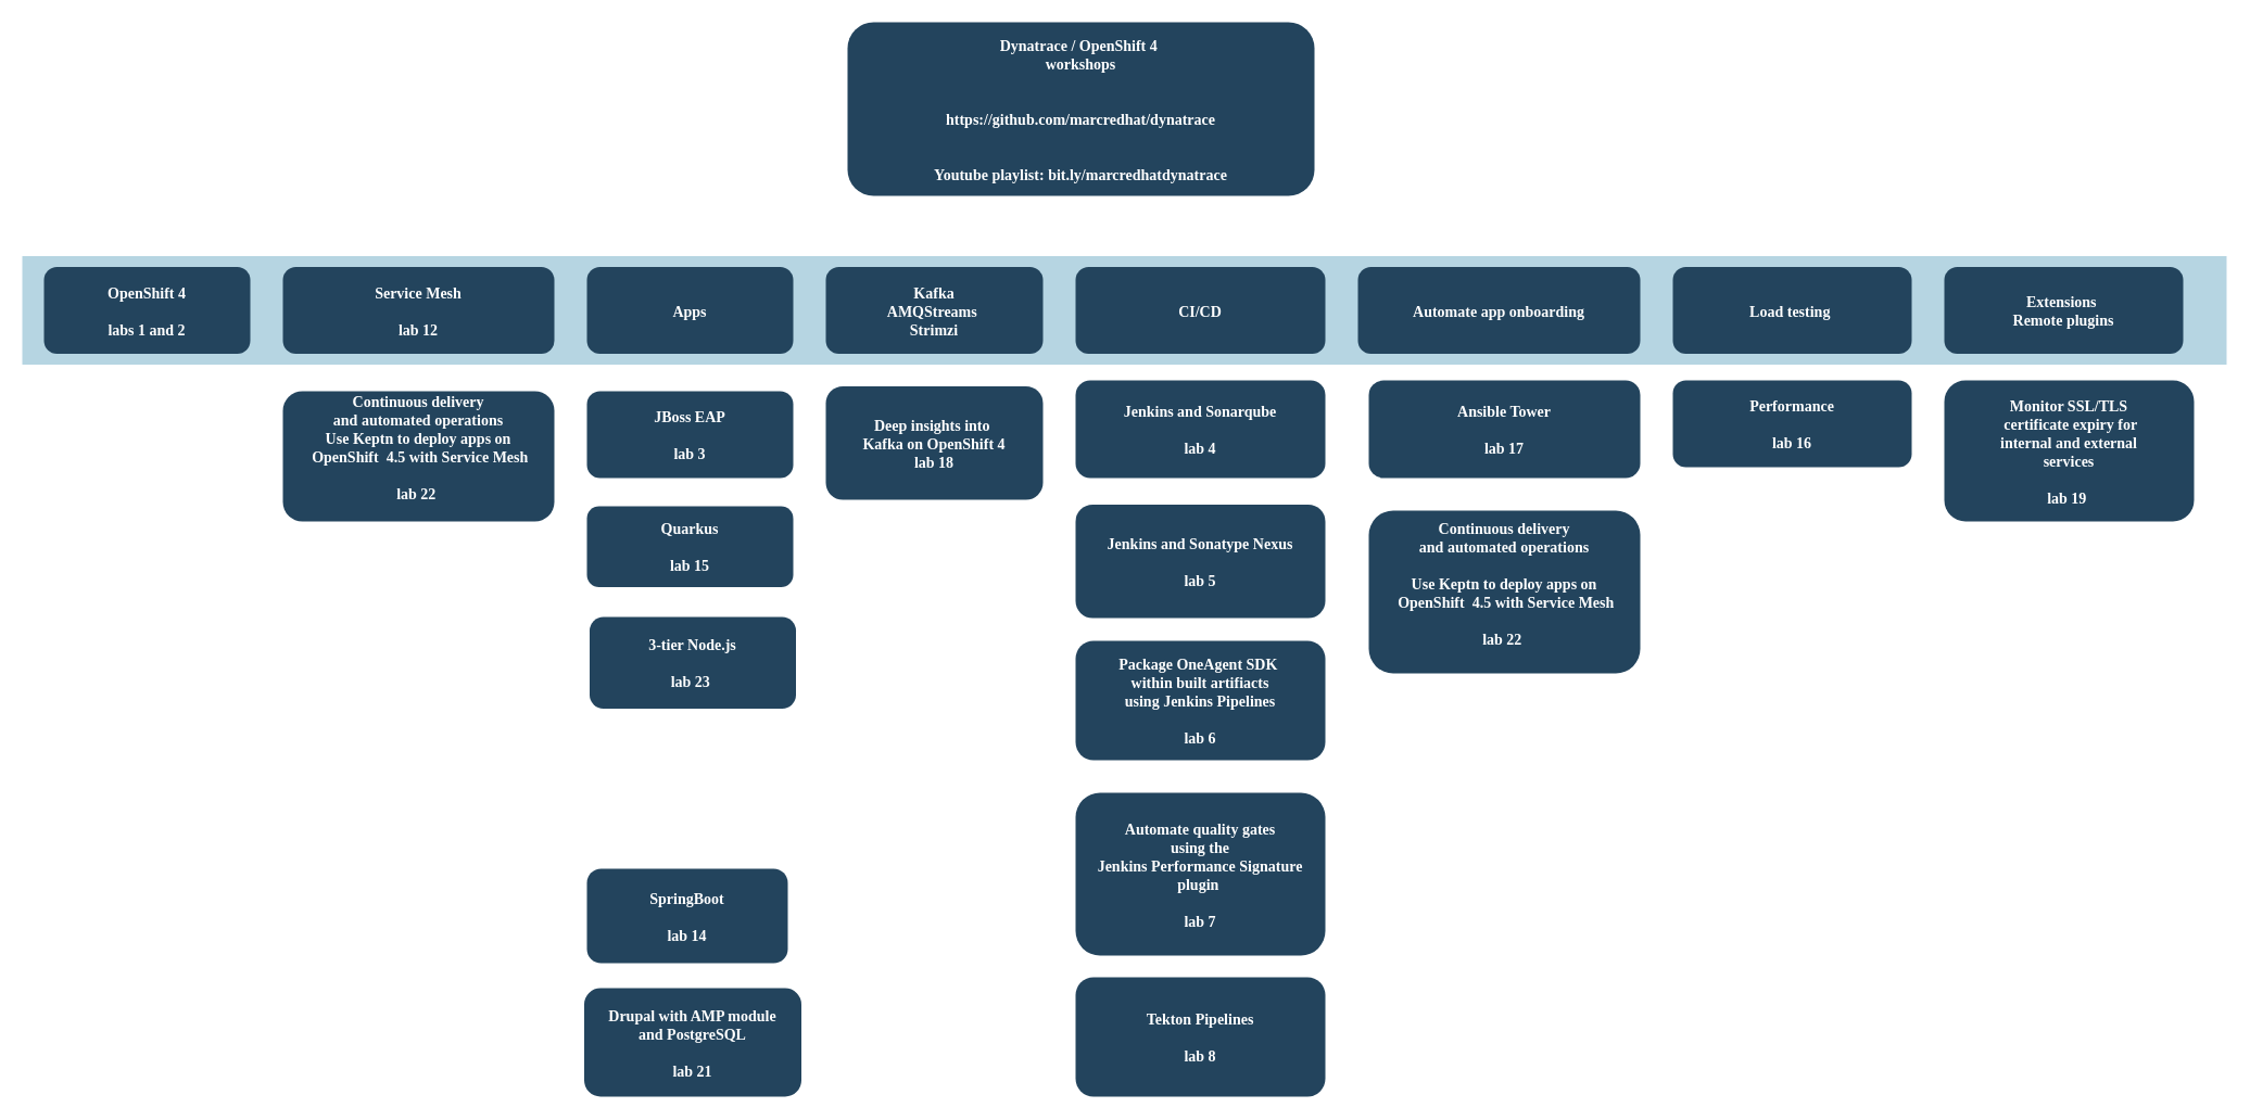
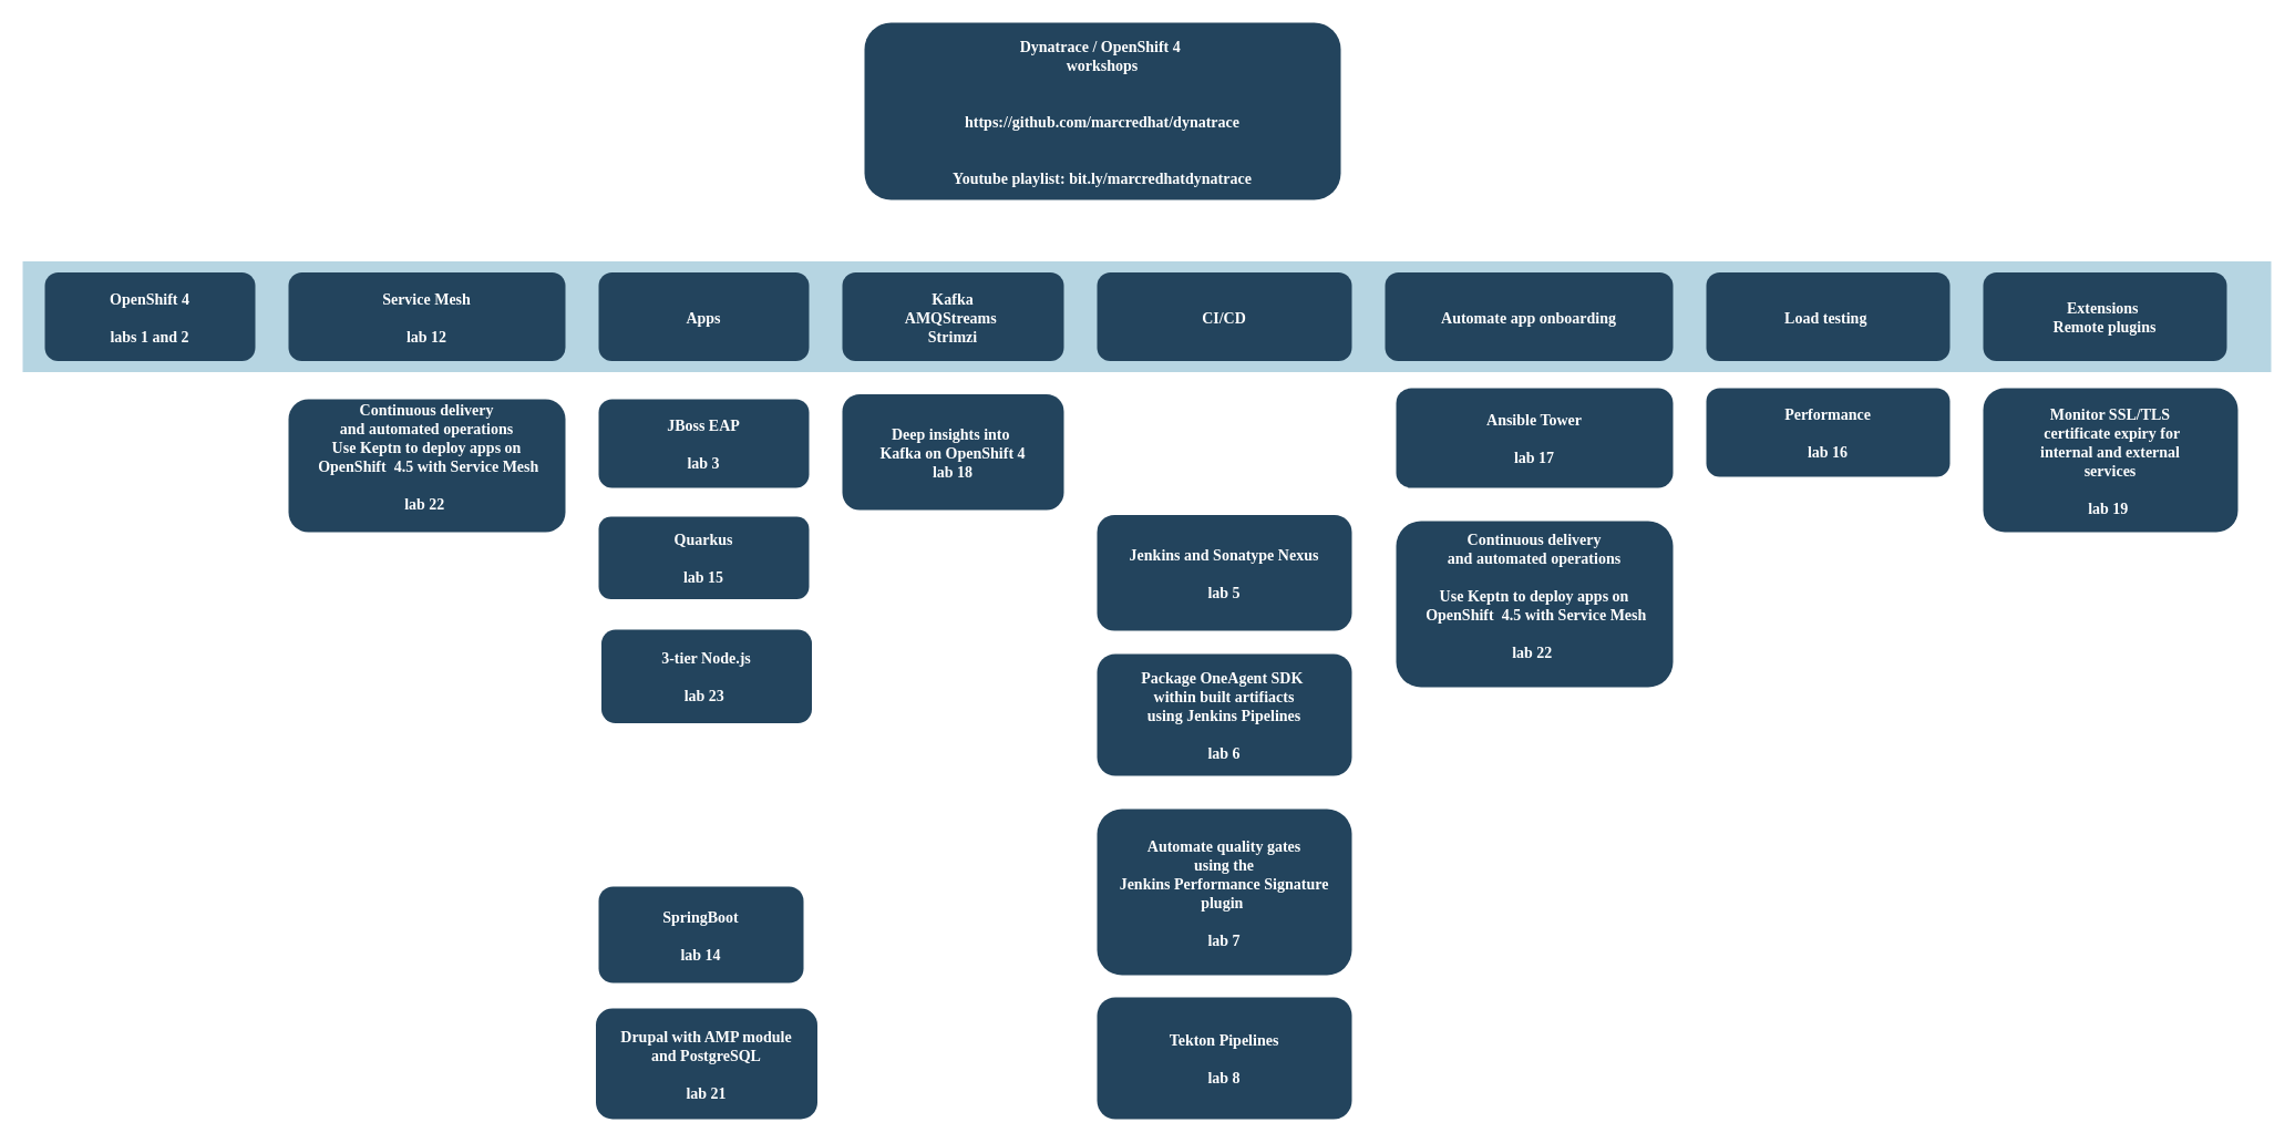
  <mxCell id="0" />
  <mxCell id="1" parent="0" />
  <mxCell id="2" value="" style="fillColor=#10739E;strokeColor=none;opacity=30;" parent="1" vertex="1"><mxGeometry x="20" y="235.5" width="2030" height="100" as="geometry" /></mxCell>
  <mxCell id="3" value="Dynatrace / OpenShift 4 &#10;workshops&#10;&#10;&#10;https://github.com/marcredhat/dynatrace&#10;&#10;&#10;Youtube playlist: bit.ly/marcredhatdynatrace" style="rounded=1;fillColor=#23445D;gradientColor=none;strokeColor=none;fontColor=#FFFFFF;fontStyle=1;fontFamily=Tahoma;fontSize=14" parent="1" vertex="1"><mxGeometry x="780" y="20" width="430" height="160" as="geometry" /></mxCell>
  <mxCell id="4" value="&#10;Kafka &#10;AMQStreams &#10;Strimzi&#10;" style="rounded=1;fillColor=#23445D;gradientColor=none;strokeColor=none;fontColor=#FFFFFF;fontStyle=1;fontFamily=Tahoma;fontSize=14" parent="1" vertex="1"><mxGeometry x="760" y="245.5" width="200" height="80" as="geometry" /></mxCell>
  <mxCell id="5" value="Apps" style="rounded=1;fillColor=#23445D;gradientColor=none;strokeColor=none;fontColor=#FFFFFF;fontStyle=1;fontFamily=Tahoma;fontSize=14" parent="1" vertex="1"><mxGeometry x="540" y="245.5" width="190" height="80" as="geometry" /></mxCell>
  <mxCell id="6" value="&#10;Service Mesh&#10;&#10;lab 12&#10;" style="rounded=1;fillColor=#23445D;gradientColor=none;strokeColor=none;fontColor=#FFFFFF;fontStyle=1;fontFamily=Tahoma;fontSize=14;align=center;" parent="1" vertex="1"><mxGeometry x="260" y="245.5" width="250" height="80" as="geometry" /></mxCell>
  <mxCell id="7" value="OpenShift 4&#10;&#10;labs 1 and 2" style="rounded=1;fillColor=#23445D;gradientColor=none;strokeColor=none;fontColor=#FFFFFF;fontStyle=1;fontFamily=Tahoma;fontSize=14" parent="1" vertex="1"><mxGeometry x="40" y="245.5" width="190" height="80" as="geometry" /></mxCell>
  <mxCell id="8" value="Continuous delivery &#10;and automated operations &#10;Use Keptn to deploy apps on&#10; OpenShift  4.5 with Service Mesh&#10;&#10;lab 22 &#10; " style="rounded=1;fillColor=#23445D;gradientColor=none;strokeColor=none;fontColor=#FFFFFF;fontStyle=1;fontFamily=Tahoma;fontSize=14" parent="1" vertex="1"><mxGeometry x="260" y="360" width="250" height="120" as="geometry" /></mxCell>
  <mxCell id="9" value="JBoss EAP&#10;&#10;lab 3" style="rounded=1;fillColor=#23445D;gradientColor=none;strokeColor=none;fontColor=#FFFFFF;fontStyle=1;fontFamily=Tahoma;fontSize=14" parent="1" vertex="1"><mxGeometry x="540" y="360" width="190" height="80" as="geometry" /></mxCell>
  <mxCell id="10" value="Quarkus&#10;&#10;lab 15" style="rounded=1;fillColor=#23445D;gradientColor=none;strokeColor=none;fontColor=#FFFFFF;fontStyle=1;fontFamily=Tahoma;fontSize=14" parent="1" vertex="1"><mxGeometry x="540" y="466" width="190" height="74.5" as="geometry" /></mxCell>
  <mxCell id="11" value="3-tier Node.js&#10;&#10;lab 23 " style="rounded=1;fillColor=#23445D;gradientColor=none;strokeColor=none;fontColor=#FFFFFF;fontStyle=1;fontFamily=Tahoma;fontSize=14" parent="1" vertex="1"><mxGeometry x="542.5" y="568" width="190" height="84.5" as="geometry" /></mxCell>
  <mxCell id="12" value="CI/CD" style="rounded=1;fillColor=#23445D;gradientColor=none;strokeColor=none;fontColor=#FFFFFF;fontStyle=1;fontFamily=Tahoma;fontSize=14" vertex="1" parent="1"><mxGeometry x="990" y="245.5" width="230" height="80" as="geometry" /></mxCell>
  <mxCell id="13" value="&#10;Automate app onboarding&#10;" style="rounded=1;fillColor=#23445D;gradientColor=none;strokeColor=none;fontColor=#FFFFFF;fontStyle=1;fontFamily=Tahoma;fontSize=14" vertex="1" parent="1"><mxGeometry x="1250" y="245.5" width="260" height="80" as="geometry" /></mxCell>
  <mxCell id="14" value="Load testing " style="rounded=1;fillColor=#23445D;gradientColor=none;strokeColor=none;fontColor=#FFFFFF;fontStyle=1;fontFamily=Tahoma;fontSize=14" vertex="1" parent="1"><mxGeometry x="1540" y="245.5" width="220" height="80" as="geometry" /></mxCell>
  <mxCell id="15" value="Performance&#10; &#10;lab 16" style="rounded=1;fillColor=#23445D;gradientColor=none;strokeColor=none;fontColor=#FFFFFF;fontStyle=1;fontFamily=Tahoma;fontSize=14" vertex="1" parent="1"><mxGeometry x="1540" y="350" width="220" height="80" as="geometry" /></mxCell>
  <mxCell id="16" value="Tekton Pipelines&#10;&#10;lab 8" style="rounded=1;fillColor=#23445D;gradientColor=none;strokeColor=none;fontColor=#FFFFFF;fontStyle=1;fontFamily=Tahoma;fontSize=14" vertex="1" parent="1"><mxGeometry x="990" y="900" width="230" height="110" as="geometry" /></mxCell>
- <mxCell id="17" value="Jenkins and Sonarqube&#10;&#10;lab 4" style="rounded=1;fillColor=#23445D;gradientColor=none;strokeColor=none;fontColor=#FFFFFF;fontStyle=1;fontFamily=Tahoma;fontSize=14" vertex="1" parent="1"><mxGeometry x="990" y="350" width="230" height="90" as="geometry" /></mxCell>
  <mxCell id="18" value="Ansible Tower&#10;&#10;lab 17" style="rounded=1;fillColor=#23445D;gradientColor=none;strokeColor=none;fontColor=#FFFFFF;fontStyle=1;fontFamily=Tahoma;fontSize=14" vertex="1" parent="1"><mxGeometry x="1260" y="350" width="250" height="90" as="geometry" /></mxCell>
  <mxCell id="19" value="Continuous delivery &#10;and automated operations &#10;&#10;Use Keptn to deploy apps on&#10; OpenShift  4.5 with Service Mesh&#10;&#10;lab 22 &#10; " style="rounded=1;fillColor=#23445D;gradientColor=none;strokeColor=none;fontColor=#FFFFFF;fontStyle=1;fontFamily=Tahoma;fontSize=14" vertex="1" parent="1"><mxGeometry x="1260" y="470" width="250" height="150" as="geometry" /></mxCell>
  <mxCell id="20" value="Drupal with AMP module&#10;and PostgreSQL&#10;&#10;lab 21" style="rounded=1;fillColor=#23445D;gradientColor=none;strokeColor=none;fontColor=#FFFFFF;fontStyle=1;fontFamily=Tahoma;fontSize=14" vertex="1" parent="1"><mxGeometry x="537.5" y="910" width="200" height="100" as="geometry" /></mxCell>
  <mxCell id="21" value="SpringBoot&#10;&#10;lab 14" style="rounded=1;fillColor=#23445D;gradientColor=none;strokeColor=none;fontColor=#FFFFFF;fontStyle=1;fontFamily=Tahoma;fontSize=14" vertex="1" parent="1"><mxGeometry x="540" y="800" width="185" height="87" as="geometry" /></mxCell>
  <mxCell id="22" value="Extensions &#10;Remote plugins" style="rounded=1;fillColor=#23445D;gradientColor=none;strokeColor=none;fontColor=#FFFFFF;fontStyle=1;fontFamily=Tahoma;fontSize=14" vertex="1" parent="1"><mxGeometry x="1790" y="245.5" width="220" height="80" as="geometry" /></mxCell>
  <mxCell id="23" value="Monitor SSL/TLS&#10; certificate expiry for &#10;internal and external&#10;services&#10;&#10;lab 19 " style="rounded=1;fillColor=#23445D;gradientColor=none;strokeColor=none;fontColor=#FFFFFF;fontStyle=1;fontFamily=Tahoma;fontSize=14" vertex="1" parent="1"><mxGeometry x="1790" y="350" width="230" height="130" as="geometry" /></mxCell>
  <mxCell id="24" value="Deep insights into &#10;Kafka on OpenShift 4&#10;lab 18" style="rounded=1;fillColor=#23445D;gradientColor=none;strokeColor=none;fontColor=#FFFFFF;fontStyle=1;fontFamily=Tahoma;fontSize=14" vertex="1" parent="1"><mxGeometry x="760" y="355.5" width="200" height="104.5" as="geometry" /></mxCell>
  <mxCell id="25" value="Jenkins and Sonatype Nexus&#10;&#10;lab 5" style="rounded=1;fillColor=#23445D;gradientColor=none;strokeColor=none;fontColor=#FFFFFF;fontStyle=1;fontFamily=Tahoma;fontSize=14" vertex="1" parent="1"><mxGeometry x="990" y="464.5" width="230" height="104.5" as="geometry" /></mxCell>
  <mxCell id="26" value="Package OneAgent SDK &#10;within built artifiacts&#10;using Jenkins Pipelines&#10;&#10;lab 6" style="rounded=1;fillColor=#23445D;gradientColor=none;strokeColor=none;fontColor=#FFFFFF;fontStyle=1;fontFamily=Tahoma;fontSize=14" vertex="1" parent="1"><mxGeometry x="990" y="590" width="230" height="110" as="geometry" /></mxCell>
  <mxCell id="27" value="Automate quality gates &#10;using the&#10;Jenkins Performance Signature &#10;plugin &#10;&#10;lab 7" style="rounded=1;fillColor=#23445D;gradientColor=none;strokeColor=none;fontColor=#FFFFFF;fontStyle=1;fontFamily=Tahoma;fontSize=14" vertex="1" parent="1"><mxGeometry x="990" y="730" width="230" height="150" as="geometry" /></mxCell>
